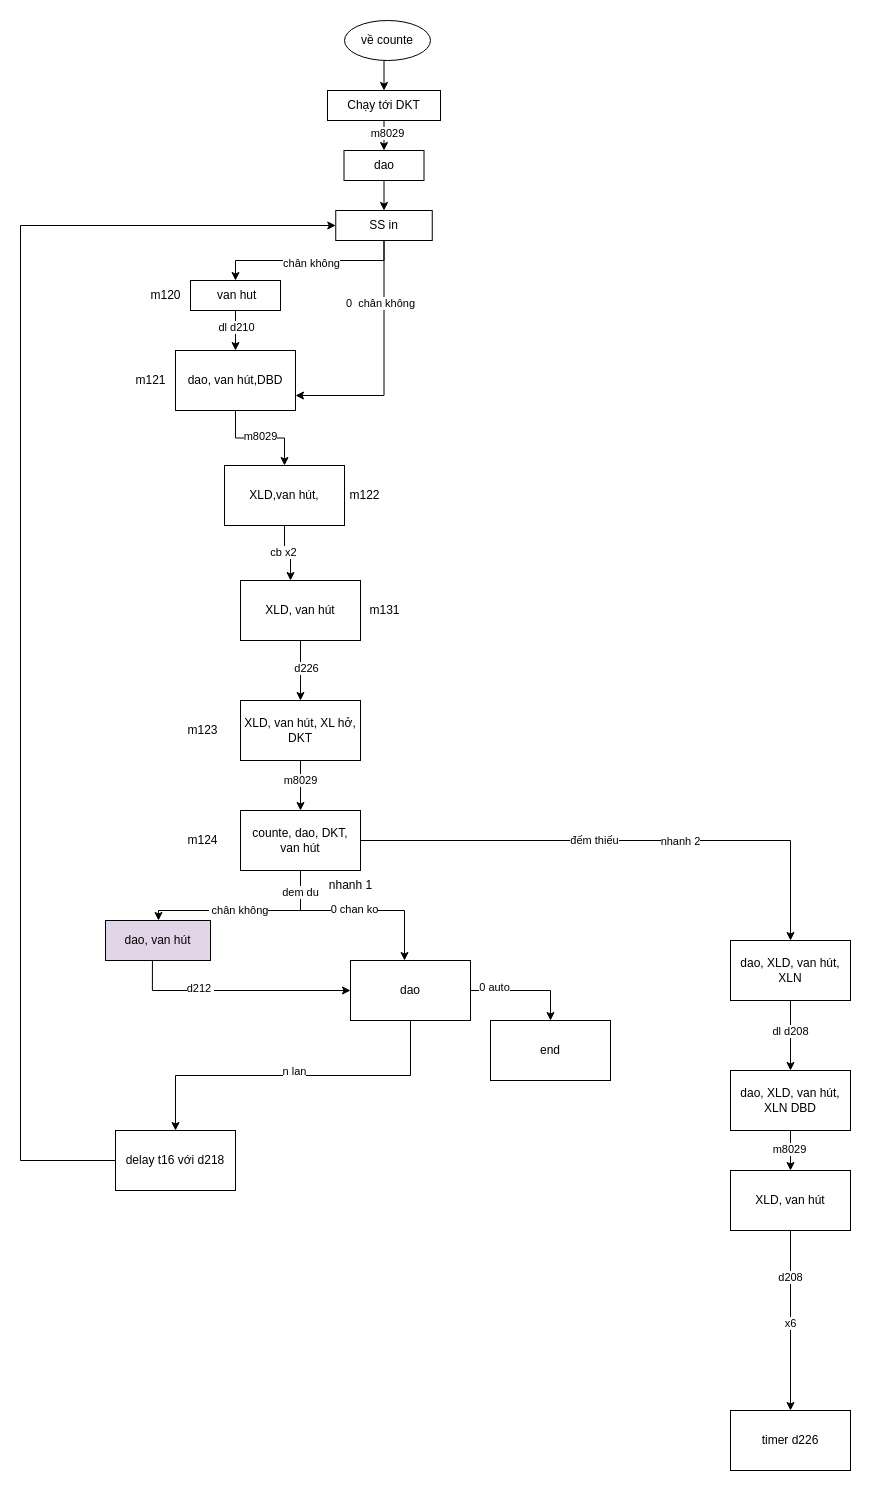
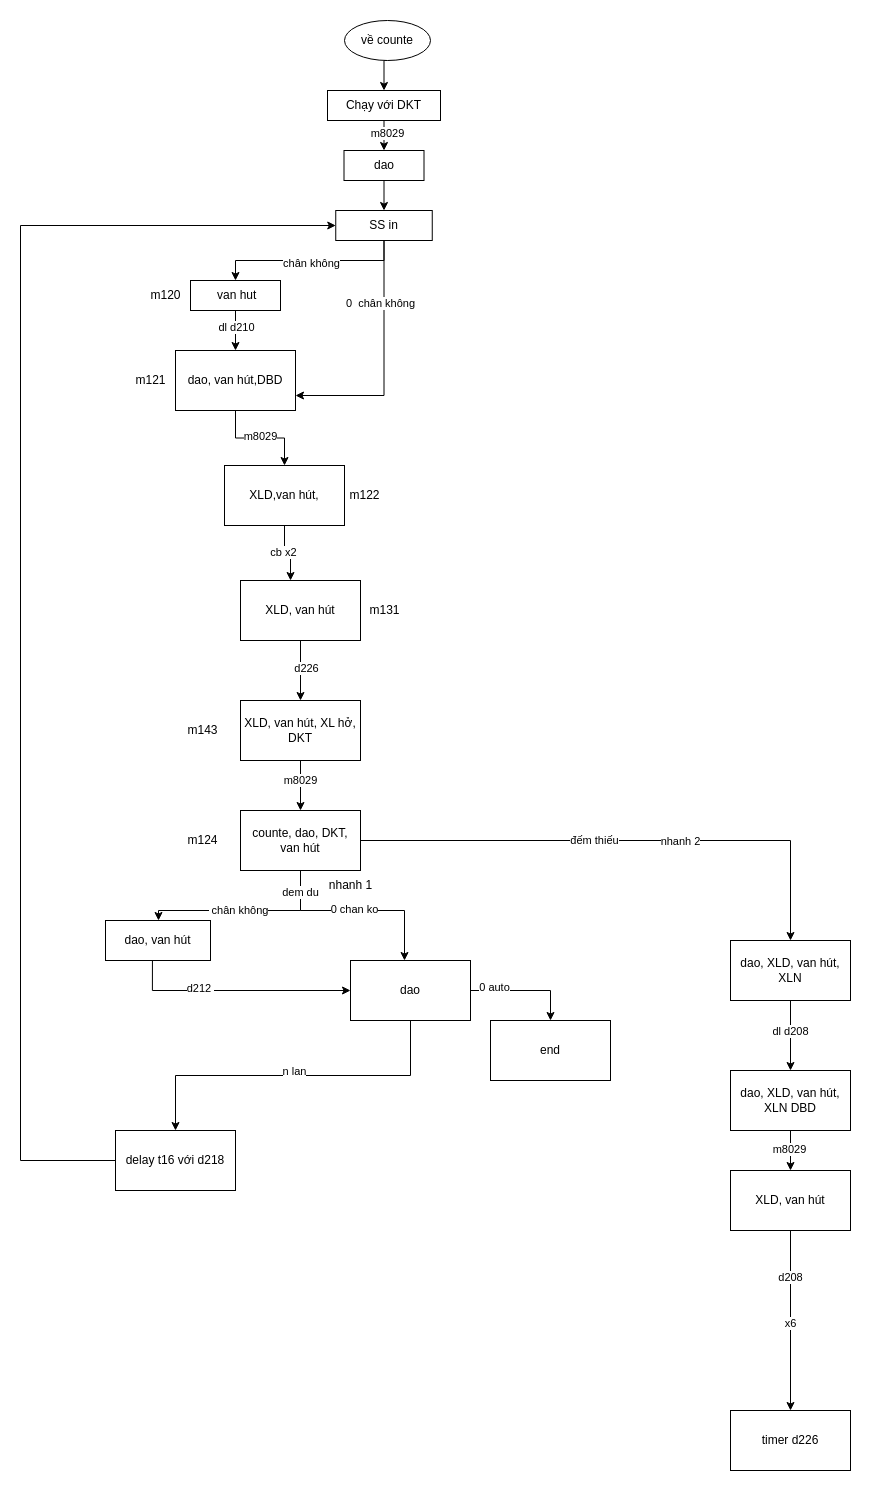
  <mxCell id="0" />
  <mxCell id="1" parent="0" />
  <mxCell id="2" style="edgeStyle=orthogonalEdgeStyle;rounded=0;orthogonalLoop=1;jettySize=auto;html=1;exitX=0.5;exitY=1;exitDx=0;exitDy=0;entryX=0.5;entryY=0;entryDx=0;entryDy=0;" parent="1" source="3" target="6" edge="1"><mxGeometry relative="1" as="geometry" /></mxCell>
  <mxCell id="3" value="về counte" style="ellipse;whiteSpace=wrap;html=1;" parent="1" vertex="1"><mxGeometry x="344" y="20" width="86" height="40" as="geometry" /></mxCell>
  <mxCell id="4" style="edgeStyle=orthogonalEdgeStyle;rounded=0;orthogonalLoop=1;jettySize=auto;html=1;exitX=0.5;exitY=1;exitDx=0;exitDy=0;entryX=0.5;entryY=0;entryDx=0;entryDy=0;" parent="1" source="6" target="8" edge="1"><mxGeometry relative="1" as="geometry" /></mxCell>
  <mxCell id="5" value="m8029" style="edgeLabel;html=1;align=center;verticalAlign=middle;resizable=0;points=[];" parent="4" vertex="1" connectable="0"><mxGeometry x="-0.194" y="3" relative="1" as="geometry"><mxPoint as="offset" /></mxGeometry></mxCell>
- <mxCell id="6" value="Chạy tới DKT" style="whiteSpace=wrap;html=1;" parent="1" vertex="1"><mxGeometry x="327" y="90" width="113" height="30" as="geometry" /></mxCell>
+ <mxCell id="6" value="Chạy với DKT" style="whiteSpace=wrap;html=1;" parent="1" vertex="1"><mxGeometry x="327" y="90" width="113" height="30" as="geometry" /></mxCell>
  <mxCell id="7" style="edgeStyle=orthogonalEdgeStyle;rounded=0;orthogonalLoop=1;jettySize=auto;html=1;exitX=0.5;exitY=1;exitDx=0;exitDy=0;entryX=0.5;entryY=0;entryDx=0;entryDy=0;" parent="1" source="8" target="13" edge="1"><mxGeometry relative="1" as="geometry" /></mxCell>
  <mxCell id="8" value="dao" style="whiteSpace=wrap;html=1;" parent="1" vertex="1"><mxGeometry x="343.5" y="150" width="80" height="30" as="geometry" /></mxCell>
  <mxCell id="9" style="edgeStyle=orthogonalEdgeStyle;rounded=0;orthogonalLoop=1;jettySize=auto;html=1;exitX=0.5;exitY=1;exitDx=0;exitDy=0;entryX=0.5;entryY=0;entryDx=0;entryDy=0;" parent="1" source="13" target="16" edge="1"><mxGeometry relative="1" as="geometry" /></mxCell>
  <mxCell id="10" value="chân không" style="edgeLabel;html=1;align=center;verticalAlign=middle;resizable=0;points=[];" parent="9" vertex="1" connectable="0"><mxGeometry x="-0.01" y="2" relative="1" as="geometry"><mxPoint as="offset" /></mxGeometry></mxCell>
  <mxCell id="11" style="edgeStyle=orthogonalEdgeStyle;rounded=0;orthogonalLoop=1;jettySize=auto;html=1;exitX=0.5;exitY=1;exitDx=0;exitDy=0;entryX=1;entryY=0.75;entryDx=0;entryDy=0;" parent="1" source="13" target="19" edge="1"><mxGeometry relative="1" as="geometry" /></mxCell>
  <mxCell id="12" value="0&amp;nbsp; chân không" style="edgeLabel;html=1;align=center;verticalAlign=middle;resizable=0;points=[];" parent="11" vertex="1" connectable="0"><mxGeometry x="-0.491" y="-4" relative="1" as="geometry"><mxPoint as="offset" /></mxGeometry></mxCell>
  <mxCell id="13" value="SS in" style="whiteSpace=wrap;html=1;" parent="1" vertex="1"><mxGeometry x="335.25" y="210" width="96.5" height="30" as="geometry" /></mxCell>
  <mxCell id="14" style="edgeStyle=orthogonalEdgeStyle;rounded=0;orthogonalLoop=1;jettySize=auto;html=1;exitX=0.5;exitY=1;exitDx=0;exitDy=0;entryX=0.5;entryY=0;entryDx=0;entryDy=0;" parent="1" source="16" target="19" edge="1"><mxGeometry relative="1" as="geometry" /></mxCell>
  <mxCell id="15" value="dl d210" style="edgeLabel;html=1;align=center;verticalAlign=middle;resizable=0;points=[];" parent="14" vertex="1" connectable="0"><mxGeometry x="-0.2" relative="1" as="geometry"><mxPoint as="offset" /></mxGeometry></mxCell>
  <mxCell id="16" value="&amp;nbsp;van hut" style="whiteSpace=wrap;html=1;" parent="1" vertex="1"><mxGeometry x="190" y="280" width="90" height="30" as="geometry" /></mxCell>
  <mxCell id="17" style="edgeStyle=orthogonalEdgeStyle;rounded=0;orthogonalLoop=1;jettySize=auto;html=1;exitX=0.5;exitY=1;exitDx=0;exitDy=0;entryX=0.5;entryY=0;entryDx=0;entryDy=0;" parent="1" source="19" target="20" edge="1"><mxGeometry relative="1" as="geometry" /></mxCell>
  <mxCell id="18" value="m8029" style="edgeLabel;html=1;align=center;verticalAlign=middle;resizable=0;points=[];" parent="17" vertex="1" connectable="0"><mxGeometry x="-0.006" y="2" relative="1" as="geometry"><mxPoint as="offset" /></mxGeometry></mxCell>
  <mxCell id="19" value="dao, van hút,DBD" style="whiteSpace=wrap;html=1;" parent="1" vertex="1"><mxGeometry x="175" y="350" width="120" height="60" as="geometry" /></mxCell>
  <mxCell id="20" value="XLD,van hút," style="whiteSpace=wrap;html=1;" parent="1" vertex="1"><mxGeometry x="224" y="465" width="120" height="60" as="geometry" /></mxCell>
  <mxCell id="21" style="edgeStyle=orthogonalEdgeStyle;rounded=0;orthogonalLoop=1;jettySize=auto;html=1;exitX=0.5;exitY=1;exitDx=0;exitDy=0;entryX=0.5;entryY=0;entryDx=0;entryDy=0;" parent="1" source="23" target="28" edge="1"><mxGeometry relative="1" as="geometry" /></mxCell>
  <mxCell id="22" value="d226" style="edgeLabel;html=1;align=center;verticalAlign=middle;resizable=0;points=[];" parent="21" vertex="1" connectable="0"><mxGeometry x="-0.113" y="5" relative="1" as="geometry"><mxPoint as="offset" /></mxGeometry></mxCell>
  <mxCell id="23" value="XLD, van hút" style="whiteSpace=wrap;html=1;" parent="1" vertex="1"><mxGeometry x="240" y="580" width="120" height="60" as="geometry" /></mxCell>
  <mxCell id="24" style="edgeStyle=orthogonalEdgeStyle;rounded=0;orthogonalLoop=1;jettySize=auto;html=1;exitX=0.5;exitY=1;exitDx=0;exitDy=0;entryX=0.417;entryY=0;entryDx=0;entryDy=0;entryPerimeter=0;" parent="1" source="20" target="23" edge="1"><mxGeometry relative="1" as="geometry" /></mxCell>
  <mxCell id="25" value="cb x2" style="edgeLabel;html=1;align=center;verticalAlign=middle;resizable=0;points=[];" parent="24" vertex="1" connectable="0"><mxGeometry x="-0.161" y="-2" relative="1" as="geometry"><mxPoint as="offset" /></mxGeometry></mxCell>
  <mxCell id="26" style="edgeStyle=orthogonalEdgeStyle;rounded=0;orthogonalLoop=1;jettySize=auto;html=1;exitX=0.5;exitY=1;exitDx=0;exitDy=0;entryX=0.5;entryY=0;entryDx=0;entryDy=0;" parent="1" source="28" target="42" edge="1"><mxGeometry relative="1" as="geometry" /></mxCell>
  <mxCell id="27" value="m8029" style="edgeLabel;html=1;align=center;verticalAlign=middle;resizable=0;points=[];" parent="26" vertex="1" connectable="0"><mxGeometry x="-0.24" y="-1" relative="1" as="geometry"><mxPoint as="offset" /></mxGeometry></mxCell>
  <mxCell id="28" value="XLD, van hút, XL hở, DKT" style="whiteSpace=wrap;html=1;" parent="1" vertex="1"><mxGeometry x="240" y="700" width="120" height="60" as="geometry" /></mxCell>
  <mxCell id="29" value="m131" style="text;html=1;align=center;verticalAlign=middle;resizable=0;points=[];autosize=1;strokeColor=none;fillColor=none;" parent="1" vertex="1"><mxGeometry x="358.5" y="595" width="50" height="30" as="geometry" /></mxCell>
  <mxCell id="30" value="m122" style="text;html=1;align=center;verticalAlign=middle;resizable=0;points=[];autosize=1;strokeColor=none;fillColor=none;" parent="1" vertex="1"><mxGeometry x="338.5" y="480" width="50" height="30" as="geometry" /></mxCell>
  <mxCell id="31" value="m121" style="text;html=1;align=center;verticalAlign=middle;resizable=0;points=[];autosize=1;strokeColor=none;fillColor=none;" parent="1" vertex="1"><mxGeometry x="125" y="365" width="50" height="30" as="geometry" /></mxCell>
  <mxCell id="32" value="m120" style="text;html=1;align=center;verticalAlign=middle;resizable=0;points=[];autosize=1;strokeColor=none;fillColor=none;" parent="1" vertex="1"><mxGeometry x="140" y="280" width="50" height="30" as="geometry" /></mxCell>
- <mxCell id="33" value="m123" style="text;html=1;align=center;verticalAlign=middle;resizable=0;points=[];autosize=1;strokeColor=none;fillColor=none;" parent="1" vertex="1"><mxGeometry x="176.5" y="715" width="50" height="30" as="geometry" /></mxCell>
+ <mxCell id="33" value="m143" style="text;html=1;align=center;verticalAlign=middle;resizable=0;points=[];autosize=1;strokeColor=none;fillColor=none;" parent="1" vertex="1"><mxGeometry x="176.5" y="715" width="50" height="30" as="geometry" /></mxCell>
  <mxCell id="34" style="edgeStyle=orthogonalEdgeStyle;rounded=0;orthogonalLoop=1;jettySize=auto;html=1;exitX=0.5;exitY=1;exitDx=0;exitDy=0;" parent="1" source="42" target="46" edge="1"><mxGeometry relative="1" as="geometry"><Array as="points"><mxPoint x="300" y="910" /><mxPoint x="158" y="910" /></Array></mxGeometry></mxCell>
  <mxCell id="35" value="&amp;nbsp;chân không" style="edgeLabel;html=1;align=center;verticalAlign=middle;resizable=0;points=[];" parent="34" vertex="1" connectable="0"><mxGeometry x="0.068" y="-1" relative="1" as="geometry"><mxPoint as="offset" /></mxGeometry></mxCell>
  <mxCell id="36" style="edgeStyle=orthogonalEdgeStyle;rounded=0;orthogonalLoop=1;jettySize=auto;html=1;exitX=0.5;exitY=1;exitDx=0;exitDy=0;" parent="1" source="42" target="52" edge="1"><mxGeometry relative="1" as="geometry"><Array as="points"><mxPoint x="300" y="910" /><mxPoint x="404" y="910" /></Array></mxGeometry></mxCell>
  <mxCell id="37" value="0 chan ko" style="edgeLabel;html=1;align=center;verticalAlign=middle;resizable=0;points=[];" parent="36" vertex="1" connectable="0"><mxGeometry x="-0.116" y="-2" relative="1" as="geometry"><mxPoint x="7" y="-4" as="offset" /></mxGeometry></mxCell>
  <mxCell id="38" value="dem du" style="edgeLabel;html=1;align=center;verticalAlign=middle;resizable=0;points=[];" parent="36" vertex="1" connectable="0"><mxGeometry x="-0.785" y="-1" relative="1" as="geometry"><mxPoint as="offset" /></mxGeometry></mxCell>
  <mxCell id="39" style="edgeStyle=orthogonalEdgeStyle;rounded=0;orthogonalLoop=1;jettySize=auto;html=1;exitX=1;exitY=0.5;exitDx=0;exitDy=0;entryX=0.5;entryY=0;entryDx=0;entryDy=0;" parent="1" source="42" target="55" edge="1"><mxGeometry relative="1" as="geometry" /></mxCell>
  <mxCell id="40" value="đếm thiếu" style="edgeLabel;html=1;align=center;verticalAlign=middle;resizable=0;points=[];" parent="39" vertex="1" connectable="0"><mxGeometry x="-0.121" y="1" relative="1" as="geometry"><mxPoint as="offset" /></mxGeometry></mxCell>
  <mxCell id="41" value="nhanh 2" style="edgeLabel;html=1;align=center;verticalAlign=middle;resizable=0;points=[];" parent="39" vertex="1" connectable="0"><mxGeometry x="0.204" relative="1" as="geometry"><mxPoint as="offset" /></mxGeometry></mxCell>
  <mxCell id="42" value="counte, dao, DKT, van hút" style="whiteSpace=wrap;html=1;" parent="1" vertex="1"><mxGeometry x="240" y="810" width="120" height="60" as="geometry" /></mxCell>
  <mxCell id="43" value="m124" style="text;html=1;align=center;verticalAlign=middle;resizable=0;points=[];autosize=1;strokeColor=none;fillColor=none;" parent="1" vertex="1"><mxGeometry x="176.5" y="825" width="50" height="30" as="geometry" /></mxCell>
  <mxCell id="44" style="edgeStyle=orthogonalEdgeStyle;rounded=0;orthogonalLoop=1;jettySize=auto;html=1;exitX=0.5;exitY=1;exitDx=0;exitDy=0;entryX=0;entryY=0.5;entryDx=0;entryDy=0;" parent="1" target="52" edge="1"><mxGeometry relative="1" as="geometry"><mxPoint x="151.94" y="955" as="sourcePoint" /><mxPoint x="338.44" y="965" as="targetPoint" /><Array as="points"><mxPoint x="152" y="990" /></Array></mxGeometry></mxCell>
  <mxCell id="45" value="d212&amp;nbsp;" style="edgeLabel;html=1;align=center;verticalAlign=middle;resizable=0;points=[];" parent="44" vertex="1" connectable="0"><mxGeometry x="-0.287" y="3" relative="1" as="geometry"><mxPoint as="offset" /></mxGeometry></mxCell>
- <mxCell id="46" value="dao, van hút" style="whiteSpace=wrap;html=1;fillColor=#e1d5e7;" parent="1" vertex="1"><mxGeometry x="105" y="920" width="105" height="40" as="geometry" /></mxCell>
+ <mxCell id="46" value="dao, van hút" style="whiteSpace=wrap;html=1;" parent="1" vertex="1"><mxGeometry x="105" y="920" width="105" height="40" as="geometry" /></mxCell>
  <mxCell id="47" style="edgeStyle=orthogonalEdgeStyle;rounded=0;orthogonalLoop=1;jettySize=auto;html=1;exitX=0;exitY=0.5;exitDx=0;exitDy=0;entryX=0;entryY=0.5;entryDx=0;entryDy=0;" parent="1" source="64" target="13" edge="1"><mxGeometry relative="1" as="geometry"><Array as="points"><mxPoint x="20" y="1160" /><mxPoint x="20" y="225" /></Array><mxPoint x="157.5" y="1080" as="sourcePoint" /></mxGeometry></mxCell>
  <mxCell id="48" style="edgeStyle=orthogonalEdgeStyle;rounded=0;orthogonalLoop=1;jettySize=auto;html=1;exitX=0.5;exitY=1;exitDx=0;exitDy=0;entryX=0.5;entryY=0;entryDx=0;entryDy=0;" parent="1" source="52" target="64" edge="1"><mxGeometry relative="1" as="geometry"><mxPoint x="217.5" y="1050" as="targetPoint" /></mxGeometry></mxCell>
  <mxCell id="49" value="n lan" style="edgeLabel;html=1;align=center;verticalAlign=middle;resizable=0;points=[];" parent="48" vertex="1" connectable="0"><mxGeometry x="-0.001" y="-5" relative="1" as="geometry"><mxPoint as="offset" /></mxGeometry></mxCell>
  <mxCell id="50" style="edgeStyle=orthogonalEdgeStyle;rounded=0;orthogonalLoop=1;jettySize=auto;html=1;exitX=1;exitY=0.5;exitDx=0;exitDy=0;entryX=0.5;entryY=0;entryDx=0;entryDy=0;" parent="1" source="52" target="65" edge="1"><mxGeometry relative="1" as="geometry"><mxPoint x="500" y="1010" as="targetPoint" /></mxGeometry></mxCell>
  <mxCell id="51" value="0 auto" style="edgeLabel;html=1;align=center;verticalAlign=middle;resizable=0;points=[];" parent="50" vertex="1" connectable="0"><mxGeometry x="-0.586" y="4" relative="1" as="geometry"><mxPoint as="offset" /></mxGeometry></mxCell>
  <mxCell id="52" value="dao" style="whiteSpace=wrap;html=1;" parent="1" vertex="1"><mxGeometry x="350" y="960" width="120" height="60" as="geometry" /></mxCell>
  <mxCell id="53" style="edgeStyle=orthogonalEdgeStyle;rounded=0;orthogonalLoop=1;jettySize=auto;html=1;exitX=0.5;exitY=1;exitDx=0;exitDy=0;entryX=0.5;entryY=0;entryDx=0;entryDy=0;" parent="1" source="55" target="58" edge="1"><mxGeometry relative="1" as="geometry" /></mxCell>
  <mxCell id="54" value="dl d208" style="edgeLabel;html=1;align=center;verticalAlign=middle;resizable=0;points=[];" parent="53" vertex="1" connectable="0"><mxGeometry x="-0.149" y="-1" relative="1" as="geometry"><mxPoint as="offset" /></mxGeometry></mxCell>
  <mxCell id="55" value="dao, XLD, van hút, XLN" style="whiteSpace=wrap;html=1;" parent="1" vertex="1"><mxGeometry x="730" y="940" width="120" height="60" as="geometry" /></mxCell>
  <mxCell id="56" style="edgeStyle=orthogonalEdgeStyle;rounded=0;orthogonalLoop=1;jettySize=auto;html=1;exitX=0.5;exitY=1;exitDx=0;exitDy=0;" parent="1" source="58" target="62" edge="1"><mxGeometry relative="1" as="geometry" /></mxCell>
  <mxCell id="57" value="m8029" style="edgeLabel;html=1;align=center;verticalAlign=middle;resizable=0;points=[];" parent="56" vertex="1" connectable="0"><mxGeometry x="-0.11" y="-2" relative="1" as="geometry"><mxPoint as="offset" /></mxGeometry></mxCell>
  <mxCell id="58" value="dao, XLD, van hút, XLN DBD" style="whiteSpace=wrap;html=1;" parent="1" vertex="1"><mxGeometry x="730" y="1070" width="120" height="60" as="geometry" /></mxCell>
  <mxCell id="59" style="edgeStyle=orthogonalEdgeStyle;rounded=0;orthogonalLoop=1;jettySize=auto;html=1;exitX=0.5;exitY=1;exitDx=0;exitDy=0;entryX=0.5;entryY=0;entryDx=0;entryDy=0;" parent="1" source="62" target="63" edge="1"><mxGeometry relative="1" as="geometry" /></mxCell>
  <mxCell id="60" value="d208" style="edgeLabel;html=1;align=center;verticalAlign=middle;resizable=0;points=[];" parent="59" vertex="1" connectable="0"><mxGeometry x="-0.491" y="-1" relative="1" as="geometry"><mxPoint as="offset" /></mxGeometry></mxCell>
  <mxCell id="61" value="x6" style="edgeLabel;html=1;align=center;verticalAlign=middle;resizable=0;points=[];" parent="59" vertex="1" connectable="0"><mxGeometry x="0.018" y="-1" relative="1" as="geometry"><mxPoint as="offset" /></mxGeometry></mxCell>
  <mxCell id="62" value="XLD, van hút" style="whiteSpace=wrap;html=1;" parent="1" vertex="1"><mxGeometry x="730" y="1170" width="120" height="60" as="geometry" /></mxCell>
  <mxCell id="63" value="timer d226" style="whiteSpace=wrap;html=1;" parent="1" vertex="1"><mxGeometry x="730" y="1410" width="120" height="60" as="geometry" /></mxCell>
  <mxCell id="64" value="delay t16 với d218" style="whiteSpace=wrap;html=1;" parent="1" vertex="1"><mxGeometry x="115" y="1130" width="120" height="60" as="geometry" /></mxCell>
  <mxCell id="65" value="end" style="whiteSpace=wrap;html=1;" parent="1" vertex="1"><mxGeometry x="490" y="1020" width="120" height="60" as="geometry" /></mxCell>
  <mxCell id="66" value="nhanh 1" style="text;html=1;align=center;verticalAlign=middle;resizable=0;points=[];autosize=1;strokeColor=none;fillColor=none;" parent="1" vertex="1"><mxGeometry x="315" y="870" width="70" height="30" as="geometry" /></mxCell>
